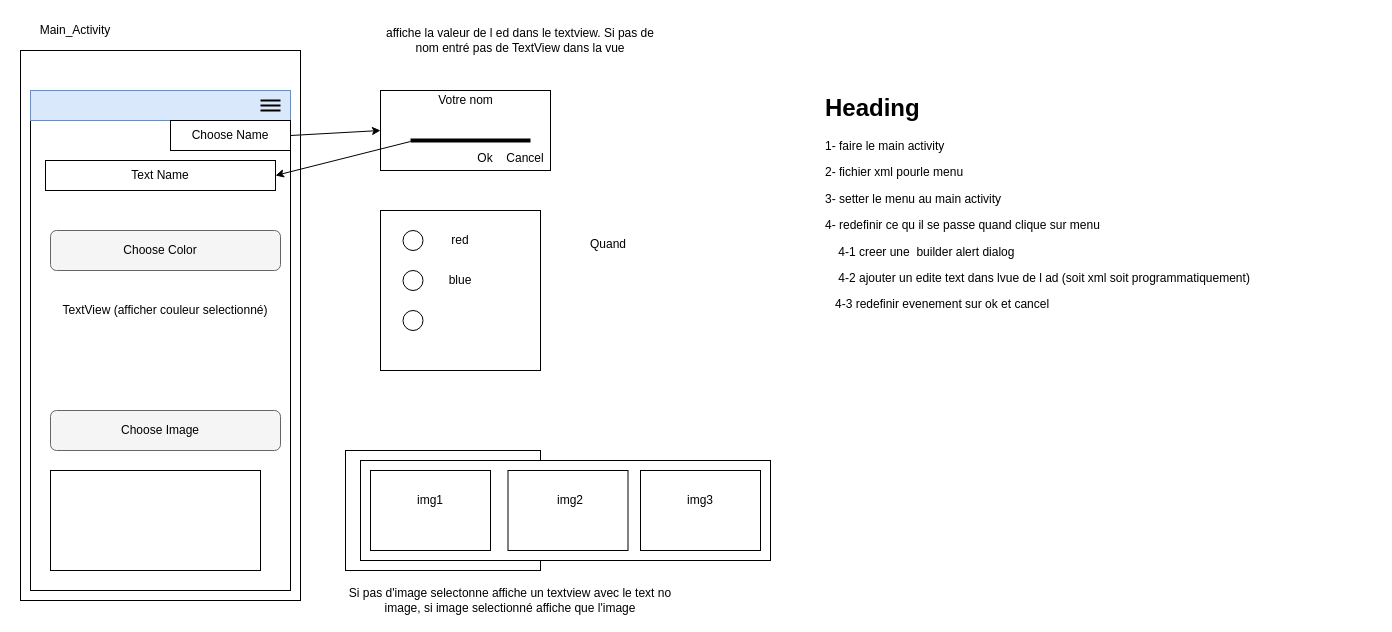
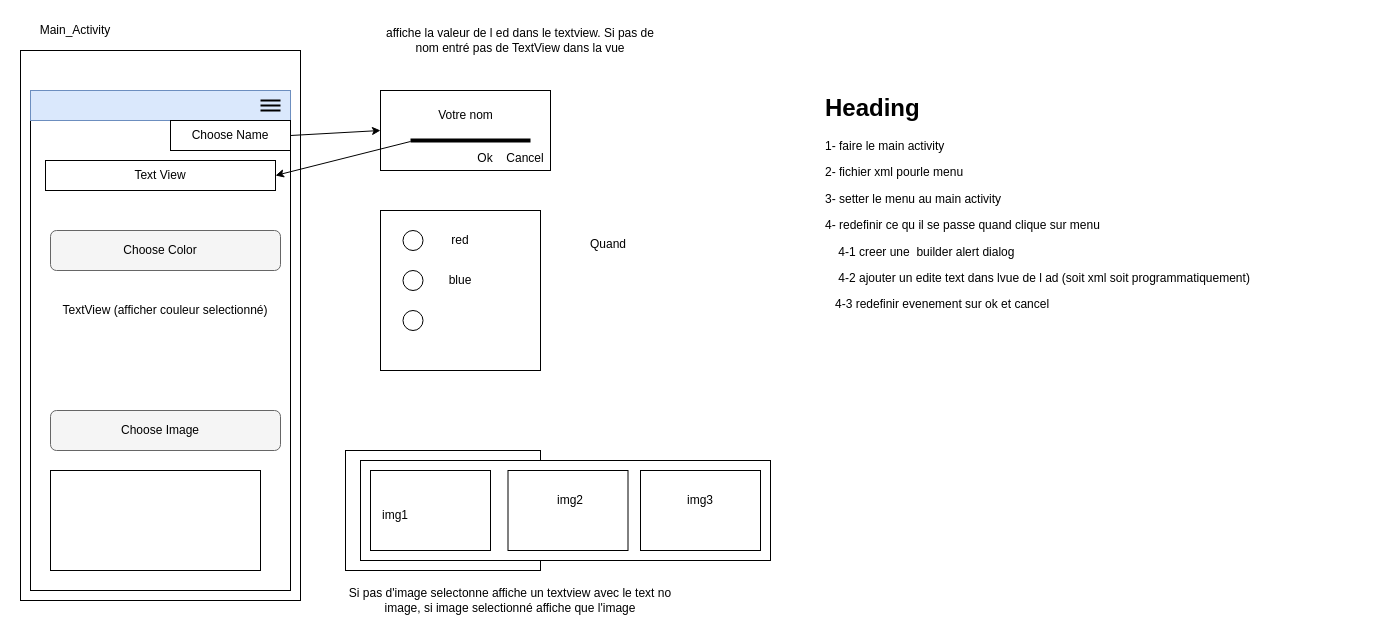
  <mxCell id="0" />
  <mxCell id="1" parent="0" />
  <mxCell id="2" value="" style="rounded=0;whiteSpace=wrap;html=1;" parent="1" vertex="1"><mxGeometry x="20" y="50" width="280" height="550" as="geometry" /></mxCell>
  <mxCell id="3" value="" style="rounded=0;whiteSpace=wrap;html=1;" parent="1" vertex="1"><mxGeometry x="30" y="90" width="260" height="500" as="geometry" /></mxCell>
  <mxCell id="4" value="Main_Activity" style="text;html=1;strokeColor=none;fillColor=none;align=center;verticalAlign=middle;whiteSpace=wrap;rounded=0;" parent="1" vertex="1"><mxGeometry x="30" y="20" width="90" height="20" as="geometry" /></mxCell>
  <mxCell id="5" value="" style="rounded=0;whiteSpace=wrap;html=1;fillColor=#dae8fc;strokeColor=#6c8ebf;" parent="1" vertex="1"><mxGeometry x="30" y="90" width="260" height="30" as="geometry" /></mxCell>
  <mxCell id="6" value="" style="line;strokeWidth=2;html=1;" parent="1" vertex="1"><mxGeometry x="260" y="95" width="20" height="10" as="geometry" /></mxCell>
  <mxCell id="7" value="" style="line;strokeWidth=2;html=1;" parent="1" vertex="1"><mxGeometry x="260" y="100" width="20" height="10" as="geometry" /></mxCell>
  <mxCell id="8" value="" style="line;strokeWidth=2;html=1;" parent="1" vertex="1"><mxGeometry x="260" y="105" width="20" height="10" as="geometry" /></mxCell>
  <mxCell id="9" value="" style="rounded=0;whiteSpace=wrap;html=1;" parent="1" vertex="1"><mxGeometry x="170" y="120" width="120" height="30" as="geometry" /></mxCell>
  <mxCell id="10" value="Choose Name" style="text;html=1;strokeColor=none;fillColor=none;align=center;verticalAlign=middle;whiteSpace=wrap;rounded=0;" parent="1" vertex="1"><mxGeometry x="190" y="125" width="80" height="20" as="geometry" /></mxCell>
  <mxCell id="11" value="" style="rounded=0;whiteSpace=wrap;html=1;" parent="1" vertex="1"><mxGeometry x="45" y="160" width="230" height="30" as="geometry" /></mxCell>
- <mxCell id="12" value="Text Name" style="text;html=1;strokeColor=none;fillColor=none;align=center;verticalAlign=middle;whiteSpace=wrap;rounded=0;" parent="1" vertex="1"><mxGeometry x="115" y="167.5" width="90" height="15" as="geometry" /></mxCell>
+ <mxCell id="12" value="Text View" style="text;html=1;strokeColor=none;fillColor=none;align=center;verticalAlign=middle;whiteSpace=wrap;rounded=0;" parent="1" vertex="1"><mxGeometry x="115" y="167.5" width="90" height="15" as="geometry" /></mxCell>
  <mxCell id="13" value="" style="rounded=0;whiteSpace=wrap;html=1;" parent="1" vertex="1"><mxGeometry x="380" y="90" width="170" height="80" as="geometry" /></mxCell>
- <mxCell id="14" value="Votre nom" style="text;html=1;strokeColor=none;fillColor=none;align=center;verticalAlign=middle;whiteSpace=wrap;rounded=0;" parent="1" vertex="1"><mxGeometry x="422.5" y="90" width="85" height="20" as="geometry" /></mxCell>
+ <mxCell id="14" value="Votre nom" style="text;html=1;strokeColor=none;fillColor=none;align=center;verticalAlign=middle;whiteSpace=wrap;rounded=0;" parent="1" vertex="1"><mxGeometry x="422.5" y="105" width="85" height="20" as="geometry" /></mxCell>
  <mxCell id="15" value="Ok" style="text;html=1;strokeColor=none;fillColor=none;align=center;verticalAlign=middle;whiteSpace=wrap;rounded=0;" parent="1" vertex="1"><mxGeometry x="465" y="147.5" width="40" height="20" as="geometry" /></mxCell>
  <mxCell id="16" value="Cancel" style="text;html=1;strokeColor=none;fillColor=none;align=center;verticalAlign=middle;whiteSpace=wrap;rounded=0;" parent="1" vertex="1"><mxGeometry x="505" y="147.5" width="40" height="20" as="geometry" /></mxCell>
  <mxCell id="17" value="" style="line;strokeWidth=4;html=1;perimeter=backbonePerimeter;points=[];outlineConnect=0;" parent="1" vertex="1"><mxGeometry x="410" y="135" width="120" height="10" as="geometry" /></mxCell>
  <mxCell id="18" value="" style="endArrow=classic;html=1;exitX=1;exitY=0.5;exitDx=0;exitDy=0;entryX=0;entryY=0.5;entryDx=0;entryDy=0;" parent="1" source="9" target="13" edge="1"><mxGeometry width="50" height="50" relative="1" as="geometry"><mxPoint x="370" y="240" as="sourcePoint" /><mxPoint x="420" y="190" as="targetPoint" /></mxGeometry></mxCell>
  <mxCell id="19" value="" style="endArrow=classic;html=1;entryX=1;entryY=0.5;entryDx=0;entryDy=0;" parent="1" source="17" target="11" edge="1"><mxGeometry width="50" height="50" relative="1" as="geometry"><mxPoint x="370" y="240" as="sourcePoint" /><mxPoint x="420" y="190" as="targetPoint" /></mxGeometry></mxCell>
  <mxCell id="20" value="" style="rounded=1;whiteSpace=wrap;html=1;fillColor=#f5f5f5;strokeColor=#666666;fontColor=#333333;" parent="1" vertex="1"><mxGeometry x="50" y="230" width="230" height="40" as="geometry" /></mxCell>
  <mxCell id="21" value="Choose Color" style="text;html=1;strokeColor=none;fillColor=none;align=center;verticalAlign=middle;whiteSpace=wrap;rounded=0;" parent="1" vertex="1"><mxGeometry x="110" y="240" width="100" height="20" as="geometry" /></mxCell>
  <mxCell id="22" value="" style="rounded=0;whiteSpace=wrap;html=1;" parent="1" vertex="1"><mxGeometry x="380" y="210" width="160" height="160" as="geometry" /></mxCell>
  <mxCell id="23" value="" style="ellipse;whiteSpace=wrap;html=1;aspect=fixed;" parent="1" vertex="1"><mxGeometry x="402.5" y="230" width="20" height="20" as="geometry" /></mxCell>
  <mxCell id="24" value="red" style="text;html=1;strokeColor=none;fillColor=none;align=center;verticalAlign=middle;whiteSpace=wrap;rounded=0;" parent="1" vertex="1"><mxGeometry x="440" y="230" width="40" height="20" as="geometry" /></mxCell>
  <mxCell id="25" value="" style="ellipse;whiteSpace=wrap;html=1;aspect=fixed;" parent="1" vertex="1"><mxGeometry x="402.5" y="270" width="20" height="20" as="geometry" /></mxCell>
  <mxCell id="26" value="blue" style="text;html=1;strokeColor=none;fillColor=none;align=center;verticalAlign=middle;whiteSpace=wrap;rounded=0;" parent="1" vertex="1"><mxGeometry x="440" y="270" width="40" height="20" as="geometry" /></mxCell>
  <mxCell id="27" value="" style="ellipse;whiteSpace=wrap;html=1;aspect=fixed;" parent="1" vertex="1"><mxGeometry x="402.5" y="310" width="20" height="20" as="geometry" /></mxCell>
  <mxCell id="28" value="" style="rounded=1;whiteSpace=wrap;html=1;fillColor=#f5f5f5;strokeColor=#666666;fontColor=#333333;" parent="1" vertex="1"><mxGeometry x="50" y="410" width="230" height="40" as="geometry" /></mxCell>
  <mxCell id="29" value="Choose Image" style="text;html=1;strokeColor=none;fillColor=none;align=center;verticalAlign=middle;whiteSpace=wrap;rounded=0;" parent="1" vertex="1"><mxGeometry x="110" y="420" width="100" height="20" as="geometry" /></mxCell>
  <mxCell id="30" value="" style="rounded=0;whiteSpace=wrap;html=1;" parent="1" vertex="1"><mxGeometry x="345" y="450" width="195" height="120" as="geometry" /></mxCell>
  <mxCell id="31" value="" style="rounded=0;whiteSpace=wrap;html=1;" parent="1" vertex="1"><mxGeometry x="360" y="460" width="410" height="100" as="geometry" /></mxCell>
  <mxCell id="32" value="" style="rounded=0;whiteSpace=wrap;html=1;" parent="1" vertex="1"><mxGeometry x="370" y="470" width="120" height="80" as="geometry" /></mxCell>
  <mxCell id="33" value="" style="rounded=0;whiteSpace=wrap;html=1;" parent="1" vertex="1"><mxGeometry x="507.5" y="470" width="120" height="80" as="geometry" /></mxCell>
  <mxCell id="34" value="" style="rounded=0;whiteSpace=wrap;html=1;" parent="1" vertex="1"><mxGeometry x="640" y="470" width="120" height="80" as="geometry" /></mxCell>
- <mxCell id="35" value="img1" style="text;html=1;strokeColor=none;fillColor=none;align=center;verticalAlign=middle;whiteSpace=wrap;rounded=0;" parent="1" vertex="1"><mxGeometry x="410" y="490" width="40" height="20" as="geometry" /></mxCell>
+ <mxCell id="35" value="img1" style="text;html=1;strokeColor=none;fillColor=none;align=center;verticalAlign=middle;whiteSpace=wrap;rounded=0;" parent="1" vertex="1"><mxGeometry x="375" y="505" width="40" height="20" as="geometry" /></mxCell>
  <mxCell id="36" value="img2" style="text;html=1;strokeColor=none;fillColor=none;align=center;verticalAlign=middle;whiteSpace=wrap;rounded=0;" parent="1" vertex="1"><mxGeometry x="550" y="490" width="40" height="20" as="geometry" /></mxCell>
  <mxCell id="37" value="img3" style="text;html=1;strokeColor=none;fillColor=none;align=center;verticalAlign=middle;whiteSpace=wrap;rounded=0;" parent="1" vertex="1"><mxGeometry x="680" y="490" width="40" height="20" as="geometry" /></mxCell>
  <mxCell id="38" value="" style="rounded=0;whiteSpace=wrap;html=1;" parent="1" vertex="1"><mxGeometry x="50" y="470" width="210" height="100" as="geometry" /></mxCell>
  <mxCell id="39" value="affiche la valeur de l ed dans le textview. Si pas de nom entré pas de TextView dans la vue" style="text;html=1;strokeColor=none;fillColor=none;align=center;verticalAlign=middle;whiteSpace=wrap;rounded=0;" parent="1" vertex="1"><mxGeometry x="380" y="30" width="280" height="20" as="geometry" /></mxCell>
  <mxCell id="40" value="Si pas d'image selectonne affiche un textview avec le text no image, si image selectionné affiche que l'image" style="text;html=1;strokeColor=none;fillColor=none;align=center;verticalAlign=middle;whiteSpace=wrap;rounded=0;" parent="1" vertex="1"><mxGeometry x="340" y="590" width="340" height="20" as="geometry" /></mxCell>
  <mxCell id="41" value="TextView (afficher couleur selectionné)" style="text;html=1;strokeColor=none;fillColor=none;align=center;verticalAlign=middle;whiteSpace=wrap;rounded=0;" parent="1" vertex="1"><mxGeometry x="60" y="300" width="210" height="20" as="geometry" /></mxCell>
  <mxCell id="42" value="Quand" style="text;html=1;strokeColor=none;fillColor=none;align=left;verticalAlign=top;whiteSpace=wrap;rounded=0;" parent="1" vertex="1"><mxGeometry x="587.5" y="230" width="262.5" height="90" as="geometry" /></mxCell>
  <mxCell id="43" value="&lt;h1&gt;Heading&lt;/h1&gt;&lt;p&gt;1- faire le main activity&lt;/p&gt;&lt;p&gt;2- fichier xml pourle menu&lt;/p&gt;&lt;p&gt;3- setter le menu au main activity&lt;/p&gt;&lt;p&gt;4- redefinir ce qu il se passe quand clique sur menu&lt;/p&gt;&lt;p&gt;&amp;nbsp; &amp;nbsp; 4-1 creer une&amp;nbsp; builder alert dialog&amp;nbsp;&lt;/p&gt;&lt;p&gt;&amp;nbsp; &amp;nbsp; 4-2 ajouter un edite text dans lvue de l ad (soit xml soit programmatiquement)&lt;/p&gt;&lt;p&gt;&lt;/p&gt;&amp;nbsp; &amp;nbsp;4-3 redefinir evenement sur ok et cancel&lt;br&gt;&lt;br&gt;&lt;p&gt;&amp;nbsp;&lt;br&gt;&lt;/p&gt;&lt;p&gt;&lt;br&gt;&lt;/p&gt;" style="text;html=1;strokeColor=none;fillColor=none;spacing=5;spacingTop=-20;whiteSpace=wrap;overflow=hidden;rounded=0;" vertex="1" parent="1"><mxGeometry x="820" y="88" width="550" height="480" as="geometry" /></mxCell>
